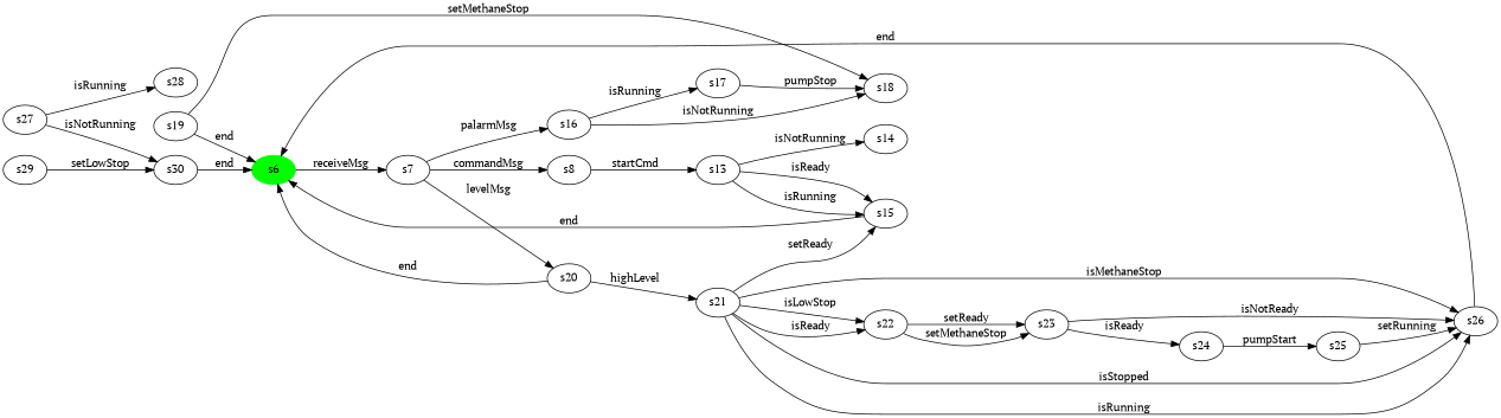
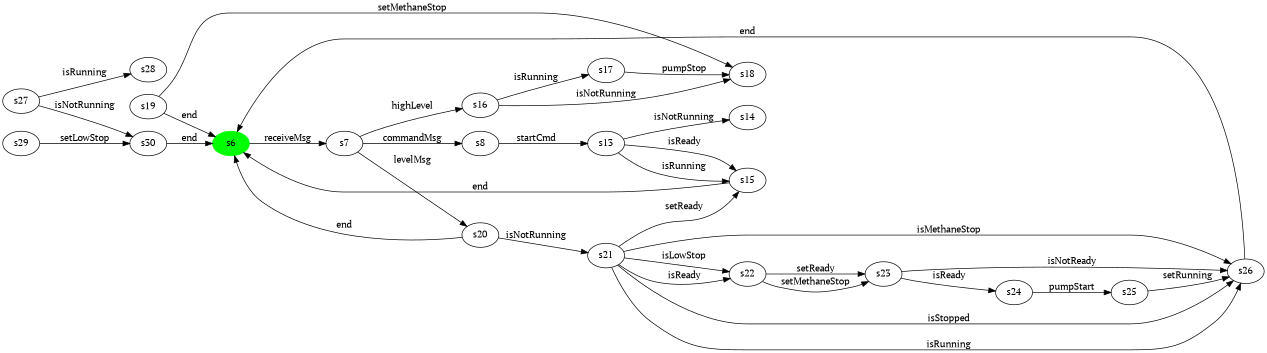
  digraph {
    fontname="PT Serif"
    rankdir=LR
    node [fontname="PT Serif"]
    edge [fontname="PT Serif"]
    n1 [color=green label=s6 style=filled]
    n2 [label=s7]
    n3 [label=s16]
    n4 [label=s20]
    n5 [label=s8]
    n6 [label=s17]
    n7 [label=s18]
    n8 [label=s21]
    n9 [label=s13]
    n10 [label=s27]
    n11 [label=s30]
    n12 [label=s28]
    n13 [label=s15]
    n14 [label=s22]
    n15 [label=s26]
    n16 [label=s14]
    n17 [label=s23]
    n18 [label=s24]
    n19 [label=s25]
    n20 [label=s19]
    n21 [label=s29]
    n1 -> n2 [label=" receiveMsg "]
-   n2 -> n3 [label=" palarmMsg "]
+   n2 -> n3 [label=" highLevel "]
    n2 -> n4 [label=" levelMsg "]
    n2 -> n5 [label=" commandMsg "]
    n3 -> n6 [label=" isRunning "]
    n3 -> n7 [label=" isNotRunning "]
    n4 -> n1 [label=" end "]
-   n4 -> n8 [label=" highLevel "]
+   n4 -> n8 [label=" isNotRunning "]
    n5 -> n9 [label=" startCmd "]
    n6 -> n7 [label=" pumpStop "]
    n8 -> n13 [label=" setReady "]
    n8 -> n14 [label=" isReady "]
    n8 -> n14 [label=" isLowStop "]
    n8 -> n15 [label=" isMethaneStop "]
    n8 -> n15 [label=" isStopped "]
    n8 -> n15 [label=" isRunning "]
    n9 -> n13 [label=" isReady "]
    n9 -> n13 [label=" isRunning "]
    n9 -> n16 [label=" isNotRunning "]
    n10 -> n11 [label=" isNotRunning "]
    n10 -> n12 [label=" isRunning "]
    n11 -> n1 [label=" end "]
    n13 -> n1 [label=" end "]
    n14 -> n17 [label=" setReady "]
    n14 -> n17 [label=" setMethaneStop "]
    n15 -> n1 [label=" end "]
    n17 -> n15 [label=" isNotReady "]
    n17 -> n18 [label=" isReady "]
    n18 -> n19 [label=" pumpStart "]
    n19 -> n15 [label=" setRunning "]
    n20 -> n1 [label=" end "]
    n20 -> n7 [label=" setMethaneStop "]
    n21 -> n11 [label=" setLowStop "]
  }
